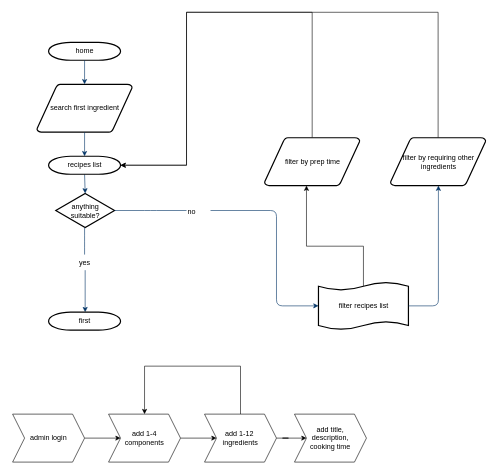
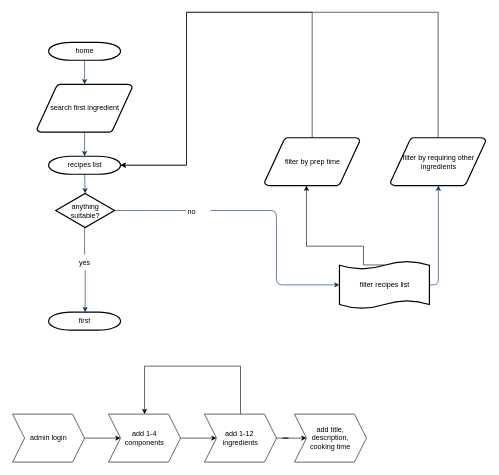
  <mxCell id="0" />
  <mxCell id="1" parent="0" />
  <mxCell id="2" value="home" style="shape=mxgraph.flowchart.terminator;strokeWidth=2;gradientColor=none;gradientDirection=north;fontStyle=0;html=1;" parent="1" vertex="1"><mxGeometry x="80" y="70" width="120" height="30" as="geometry" /></mxCell>
  <mxCell id="3" value="search first ingredient" style="shape=mxgraph.flowchart.data;strokeWidth=2;gradientColor=none;gradientDirection=north;fontStyle=0;html=1;" parent="1" vertex="1"><mxGeometry x="60.5" y="140" width="159" height="80" as="geometry" /></mxCell>
  <mxCell id="4" value="anything &lt;br&gt;suitable?" style="shape=mxgraph.flowchart.decision;strokeWidth=2;gradientColor=none;gradientDirection=north;fontStyle=0;html=1;" parent="1" vertex="1"><mxGeometry x="92" y="322" width="98" height="57" as="geometry" /></mxCell>
  <mxCell id="5" style="fontStyle=1;strokeColor=#003366;strokeWidth=1;html=1;" parent="1" source="2" target="3" edge="1"><mxGeometry relative="1" as="geometry" /></mxCell>
  <mxCell id="6" style="fontStyle=1;strokeColor=#003366;strokeWidth=1;html=1;" parent="1" source="3" edge="1"><mxGeometry relative="1" as="geometry"><mxPoint x="140" y="260" as="targetPoint" /></mxGeometry></mxCell>
  <mxCell id="7" style="entryX=0.5;entryY=0;entryPerimeter=0;fontStyle=1;strokeColor=#003366;strokeWidth=1;html=1;exitX=0.5;exitY=1;exitDx=0;exitDy=0;exitPerimeter=0;" parent="1" source="14" target="4" edge="1"><mxGeometry relative="1" as="geometry"><mxPoint x="140" y="340" as="sourcePoint" /></mxGeometry></mxCell>
  <mxCell id="8" value="" style="edgeStyle=elbowEdgeStyle;elbow=horizontal;entryX=0;entryY=0.5;entryPerimeter=0;exitX=1;exitY=0.5;exitPerimeter=0;fontStyle=1;strokeColor=#003366;strokeWidth=1;html=1;entryDx=0;entryDy=0;startArrow=none;" parent="1" source="19" target="12" edge="1"><mxGeometry x="381" y="28.5" width="100" height="100" as="geometry"><mxPoint x="570" y="457" as="sourcePoint" /><mxPoint x="585.395" y="328.5" as="targetPoint" /><Array as="points"><mxPoint x="460" y="370" /><mxPoint x="365" y="410" /></Array></mxGeometry></mxCell>
  <mxCell id="9" value="" style="edgeStyle=elbowEdgeStyle;elbow=horizontal;fontColor=#001933;fontStyle=1;strokeColor=#003366;strokeWidth=1;html=1;startArrow=none;" parent="1" source="21" edge="1"><mxGeometry width="100" height="100" as="geometry"><mxPoint y="110" as="sourcePoint" x="-180" /><mxPoint x="141.261" y="520" as="targetPoint" /></mxGeometry></mxCell>
  <mxCell id="10" value="first" style="shape=mxgraph.flowchart.terminator;strokeWidth=2;gradientColor=none;gradientDirection=north;fontStyle=0;html=1;" parent="1" vertex="1"><mxGeometry x="80" y="520" width="120" height="30" as="geometry" /></mxCell>
  <mxCell id="11" value="" style="edgeStyle=orthogonalEdgeStyle;rounded=0;orthogonalLoop=1;jettySize=auto;html=1;exitX=0.5;exitY=0.09;exitDx=0;exitDy=0;exitPerimeter=0;" parent="1" source="12" edge="1"><mxGeometry relative="1" as="geometry"><mxPoint x="510" y="309" as="targetPoint" /><Array as="points"><mxPoint x="605" y="410" /><mxPoint x="510" y="410" /></Array></mxGeometry></mxCell>
- <mxCell id="12" value="filter recipes list" style="shape=mxgraph.flowchart.paper_tape;strokeWidth=2;gradientColor=none;gradientDirection=north;fontStyle=0;html=1;" parent="1" vertex="1"><mxGeometry x="530" y="469" width="150" height="81" as="geometry" /></mxCell>
+ <mxCell id="12" value="filter recipes list" style="shape=mxgraph.flowchart.paper_tape;strokeWidth=2;gradientColor=none;gradientDirection=north;fontStyle=0;html=1;" parent="1" vertex="1"><mxGeometry x="565" y="434" width="150" height="81" as="geometry" /></mxCell>
  <mxCell id="13" value="" style="edgeStyle=elbowEdgeStyle;elbow=horizontal;exitX=1;exitY=0.5;exitPerimeter=0;fontStyle=1;strokeColor=#003366;strokeWidth=1;html=1;exitDx=0;exitDy=0;entryX=0.5;entryY=1;entryDx=0;entryDy=0;entryPerimeter=0;" parent="1" source="12" target="18" edge="1"><mxGeometry y="159" width="100" height="100" as="geometry"><mxPoint y="269" as="sourcePoint" x="-180" /><mxPoint x="520" y="369" as="targetPoint" /><Array as="points"><mxPoint x="730" y="479" /><mxPoint x="520" y="409" /></Array></mxGeometry></mxCell>
  <mxCell id="14" value="recipes list" style="shape=mxgraph.flowchart.terminator;strokeWidth=2;gradientColor=none;gradientDirection=north;fontStyle=0;html=1;" parent="1" vertex="1"><mxGeometry x="80" y="260" width="120" height="30" as="geometry" /></mxCell>
  <mxCell id="15" value="" style="edgeStyle=orthogonalEdgeStyle;rounded=0;orthogonalLoop=1;jettySize=auto;html=1;entryX=1;entryY=0.5;entryDx=0;entryDy=0;entryPerimeter=0;" parent="1" source="16" target="14" edge="1"><mxGeometry relative="1" as="geometry"><mxPoint x="250" y="280" as="targetPoint" /><Array as="points"><mxPoint x="520" y="20" /><mxPoint x="310" y="20" /><mxPoint x="310" y="275" /></Array></mxGeometry></mxCell>
  <mxCell id="16" value="filter by prep time" style="shape=mxgraph.flowchart.data;strokeWidth=2;gradientColor=none;gradientDirection=north;fontStyle=0;html=1;" parent="1" vertex="1"><mxGeometry x="440" y="229" width="159" height="80" as="geometry" /></mxCell>
  <mxCell id="17" value="" style="edgeStyle=orthogonalEdgeStyle;rounded=0;orthogonalLoop=1;jettySize=auto;html=1;entryX=1;entryY=0.5;entryDx=0;entryDy=0;entryPerimeter=0;" parent="1" source="18" target="14" edge="1"><mxGeometry relative="1" as="geometry"><mxPoint x="280" y="170" as="targetPoint" /><Array as="points"><mxPoint x="730" y="20" /><mxPoint x="310" y="20" /><mxPoint x="310" y="275" /></Array></mxGeometry></mxCell>
  <mxCell id="18" value="filter by requiring other&lt;br&gt;ingredients" style="shape=mxgraph.flowchart.data;strokeWidth=2;gradientColor=none;gradientDirection=north;fontStyle=0;html=1;" parent="1" vertex="1"><mxGeometry x="650" y="229" width="159" height="80" as="geometry" /></mxCell>
  <mxCell id="19" value="no" style="text;fontStyle=0;html=1;strokeColor=none;gradientColor=none;fillColor=none;strokeWidth=2;" parent="1" vertex="1"><mxGeometry x="310" y="337.5" width="40" height="26" as="geometry" /></mxCell>
  <mxCell id="20" value="" style="edgeStyle=elbowEdgeStyle;elbow=horizontal;entryX=0;entryY=0.5;entryPerimeter=0;exitX=1;exitY=0.5;exitPerimeter=0;fontStyle=1;strokeColor=#003366;strokeWidth=1;html=1;entryDx=0;entryDy=0;endArrow=none;" parent="1" source="4" target="19" edge="1"><mxGeometry x="381" y="28.5" width="100" height="100" as="geometry"><mxPoint x="190" y="350.5" as="sourcePoint" /><mxPoint x="530" y="509.5" as="targetPoint" /><Array as="points" /></mxGeometry></mxCell>
  <mxCell id="21" value="yes" style="text;fontStyle=0;html=1;strokeColor=none;gradientColor=none;fillColor=none;strokeWidth=2;align=center;" parent="1" vertex="1"><mxGeometry x="120" y="424" width="40" height="26" as="geometry" /></mxCell>
  <mxCell id="22" value="" style="edgeStyle=elbowEdgeStyle;elbow=horizontal;fontColor=#001933;fontStyle=1;strokeColor=#003366;strokeWidth=1;html=1;endArrow=none;" parent="1" source="4" target="21" edge="1"><mxGeometry width="100" height="100" as="geometry"><mxPoint x="140.895" y="379" as="sourcePoint" /><mxPoint x="141.261" y="520" as="targetPoint" /></mxGeometry></mxCell>
  <mxCell id="23" value="" style="edgeStyle=orthogonalEdgeStyle;rounded=0;orthogonalLoop=1;jettySize=auto;html=1;" parent="1" source="24" target="26" edge="1"><mxGeometry relative="1" as="geometry" /></mxCell>
  <mxCell id="24" value="admin login" style="shape=step;perimeter=stepPerimeter;whiteSpace=wrap;html=1;fixedSize=1;" parent="1" vertex="1"><mxGeometry x="20" y="690" width="120" height="80" as="geometry" /></mxCell>
  <mxCell id="25" value="" style="edgeStyle=orthogonalEdgeStyle;rounded=0;orthogonalLoop=1;jettySize=auto;html=1;" parent="1" source="26" target="29" edge="1"><mxGeometry relative="1" as="geometry" /></mxCell>
  <mxCell id="26" value="add 1-4 &lt;br&gt;components" style="shape=step;perimeter=stepPerimeter;whiteSpace=wrap;html=1;fixedSize=1;" parent="1" vertex="1"><mxGeometry x="180" y="690" width="120" height="80" as="geometry" /></mxCell>
  <mxCell id="27" value="" style="edgeStyle=orthogonalEdgeStyle;rounded=0;orthogonalLoop=1;jettySize=auto;html=1;" parent="1" source="29" target="30" edge="1"><mxGeometry relative="1" as="geometry" /></mxCell>
  <mxCell id="28" value="" style="edgeStyle=orthogonalEdgeStyle;rounded=0;orthogonalLoop=1;jettySize=auto;html=1;entryX=0.5;entryY=0;entryDx=0;entryDy=0;" edge="1" parent="1" source="29" target="26"><mxGeometry relative="1" as="geometry"><mxPoint x="240" y="670" as="targetPoint" /><Array as="points"><mxPoint x="400" y="610" /><mxPoint x="240" y="610" /></Array></mxGeometry></mxCell>
  <mxCell id="29" value="add 1-12&amp;nbsp;&lt;br&gt;ingredients" style="shape=step;perimeter=stepPerimeter;whiteSpace=wrap;html=1;fixedSize=1;" parent="1" vertex="1"><mxGeometry x="340" y="690" width="120" height="80" as="geometry" /></mxCell>
  <mxCell id="30" value="add title,&lt;br&gt;description,&lt;br&gt;cooking time" style="shape=step;perimeter=stepPerimeter;whiteSpace=wrap;html=1;fixedSize=1;" parent="1" vertex="1"><mxGeometry x="490" y="690" width="120" height="80" as="geometry" /></mxCell>
